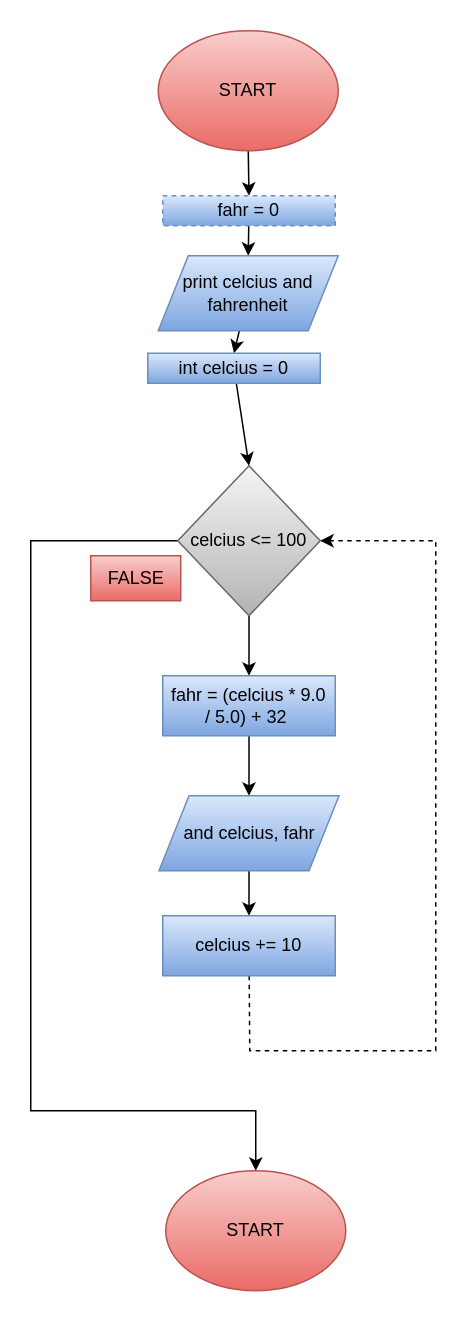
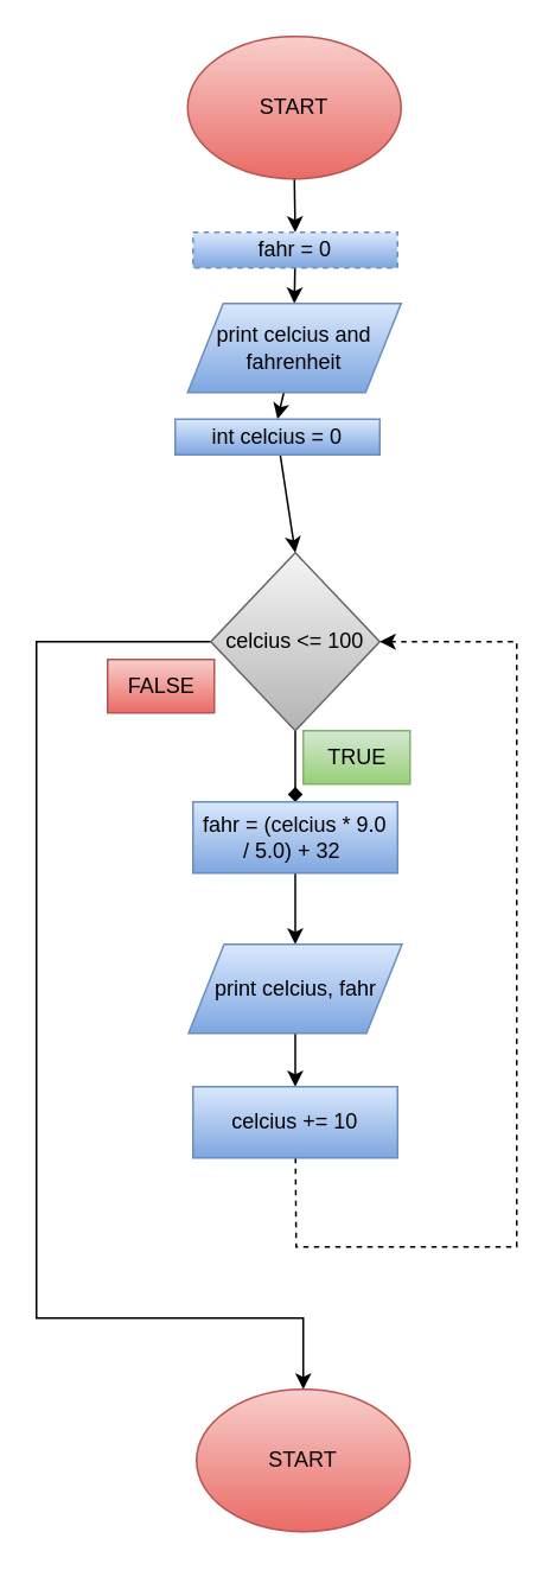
  <mxCell id="0" />
  <mxCell id="1" parent="0" />
  <mxCell id="2" style="edgeStyle=none;html=1;entryX=0.5;entryY=0;entryDx=0;entryDy=0;" edge="1" parent="1" source="3" target="5"><mxGeometry relative="1" as="geometry" /></mxCell>
  <mxCell id="3" value="START" style="ellipse;whiteSpace=wrap;html=1;fillColor=#f8cecc;strokeColor=#b85450;gradientColor=#ea6b66;" vertex="1" parent="1"><mxGeometry x="105" y="20" width="120" height="80" as="geometry" /></mxCell>
  <mxCell id="4" style="edgeStyle=none;html=1;entryX=0.5;entryY=0;entryDx=0;entryDy=0;" edge="1" parent="1" source="5" target="7"><mxGeometry relative="1" as="geometry" /></mxCell>
  <mxCell id="5" value="fahr = 0" style="rounded=0;whiteSpace=wrap;html=1;fillColor=#dae8fc;strokeColor=#6c8ebf;gradientColor=#7ea6e0;dashed=1;" vertex="1" parent="1"><mxGeometry x="108" y="130" width="115" height="20" as="geometry" /></mxCell>
  <mxCell id="6" style="edgeStyle=none;html=1;entryX=0.5;entryY=0;entryDx=0;entryDy=0;" edge="1" parent="1" source="7" target="12"><mxGeometry relative="1" as="geometry" /></mxCell>
  <mxCell id="7" value="print celcius and fahrenheit" style="shape=parallelogram;perimeter=parallelogramPerimeter;whiteSpace=wrap;html=1;fixedSize=1;fillColor=#dae8fc;strokeColor=#6c8ebf;gradientColor=#7ea6e0;" vertex="1" parent="1"><mxGeometry x="105" y="170" width="120" height="50" as="geometry" /></mxCell>
- <mxCell id="8" style="edgeStyle=none;html=1;entryX=0.5;entryY=0;entryDx=0;entryDy=0;" edge="1" parent="1" source="10" target="14"><mxGeometry relative="1" as="geometry" /></mxCell>
+ <mxCell id="8" style="edgeStyle=none;html=1;entryX=0.5;entryY=0;entryDx=0;entryDy=0;endArrow=diamond;" edge="1" parent="1" source="10" target="14"><mxGeometry relative="1" as="geometry" /></mxCell>
  <mxCell id="9" style="edgeStyle=none;html=1;entryX=0.5;entryY=0;entryDx=0;entryDy=0;rounded=0;curved=0;" edge="1" parent="1" source="10" target="19"><mxGeometry relative="1" as="geometry"><Array as="points"><mxPoint x="20" y="360" /><mxPoint x="20" y="570" /><mxPoint x="20" y="740" /><mxPoint x="170" y="740" /></Array></mxGeometry></mxCell>
  <mxCell id="10" value="celcius &amp;lt;= 100" style="rhombus;whiteSpace=wrap;html=1;fillColor=#f5f5f5;gradientColor=#b3b3b3;strokeColor=#666666;" vertex="1" parent="1"><mxGeometry x="118" y="310" width="95" height="100" as="geometry" /></mxCell>
  <mxCell id="11" style="edgeStyle=none;html=1;entryX=0.5;entryY=0;entryDx=0;entryDy=0;" edge="1" parent="1" source="12" target="10"><mxGeometry relative="1" as="geometry" /></mxCell>
  <mxCell id="12" value="int celcius = 0" style="rounded=0;whiteSpace=wrap;html=1;fillColor=#dae8fc;strokeColor=#6c8ebf;gradientColor=#7ea6e0;" vertex="1" parent="1"><mxGeometry x="98" y="235" width="115" height="20" as="geometry" /></mxCell>
  <mxCell id="13" style="edgeStyle=none;html=1;entryX=0.5;entryY=0;entryDx=0;entryDy=0;" edge="1" parent="1" source="14" target="16"><mxGeometry relative="1" as="geometry" /></mxCell>
  <mxCell id="14" value="fahr = (celcius * 9.0&lt;div&gt;/ 5.0) + 32&amp;nbsp;&lt;/div&gt;" style="rounded=0;whiteSpace=wrap;html=1;fillColor=#dae8fc;strokeColor=#6c8ebf;gradientColor=#7ea6e0;" vertex="1" parent="1"><mxGeometry x="108" y="450" width="115" height="40" as="geometry" /></mxCell>
  <mxCell id="15" style="edgeStyle=none;html=1;entryX=0.5;entryY=0;entryDx=0;entryDy=0;" edge="1" parent="1" source="16" target="18"><mxGeometry relative="1" as="geometry" /></mxCell>
- <mxCell id="16" value="and celcius, fahr" style="shape=parallelogram;perimeter=parallelogramPerimeter;whiteSpace=wrap;html=1;fixedSize=1;fillColor=#dae8fc;strokeColor=#6c8ebf;gradientColor=#7ea6e0;" vertex="1" parent="1"><mxGeometry x="105.5" y="530" width="120" height="50" as="geometry" /></mxCell>
+ <mxCell id="16" value="print celcius, fahr" style="shape=parallelogram;perimeter=parallelogramPerimeter;whiteSpace=wrap;html=1;fixedSize=1;fillColor=#dae8fc;strokeColor=#6c8ebf;gradientColor=#7ea6e0;" vertex="1" parent="1"><mxGeometry x="105.5" y="530" width="120" height="50" as="geometry" /></mxCell>
  <mxCell id="17" style="edgeStyle=none;html=1;entryX=1;entryY=0.5;entryDx=0;entryDy=0;rounded=0;curved=0;dashed=1;" edge="1" parent="1" source="18" target="10"><mxGeometry relative="1" as="geometry"><mxPoint x="165.5" y="700" as="targetPoint" /><Array as="points"><mxPoint x="166" y="700" /><mxPoint x="290" y="700" /><mxPoint x="290" y="530" /><mxPoint x="290" y="360" /></Array></mxGeometry></mxCell>
  <mxCell id="18" value="celcius += 10" style="rounded=0;whiteSpace=wrap;html=1;fillColor=#dae8fc;strokeColor=#6c8ebf;gradientColor=#7ea6e0;" vertex="1" parent="1"><mxGeometry x="108" y="610" width="115" height="40" as="geometry" /></mxCell>
  <mxCell id="19" value="START" style="ellipse;whiteSpace=wrap;html=1;fillColor=#f8cecc;strokeColor=#b85450;gradientColor=#ea6b66;" vertex="1" parent="1"><mxGeometry x="110" y="780" width="120" height="80" as="geometry" /></mxCell>
+ <mxCell id="20" value="TRUE" style="text;html=1;align=center;verticalAlign=middle;resizable=0;points=[];autosize=1;strokeColor=#82b366;fillColor=#d5e8d4;gradientColor=#97d077;" vertex="1" parent="1"><mxGeometry x="170" y="410" width="60" height="30" as="geometry" /></mxCell>
  <mxCell id="21" value="FALSE" style="text;html=1;align=center;verticalAlign=middle;resizable=0;points=[];autosize=1;strokeColor=#b85450;fillColor=#f8cecc;gradientColor=#ea6b66;" vertex="1" parent="1"><mxGeometry x="60" y="370" width="60" height="30" as="geometry" /></mxCell>
